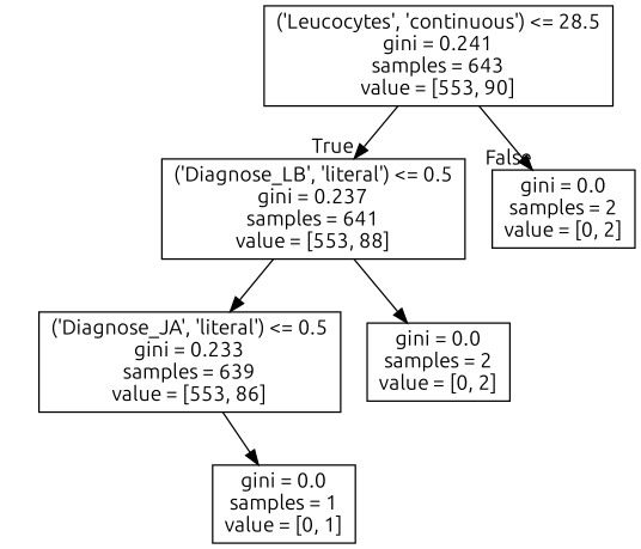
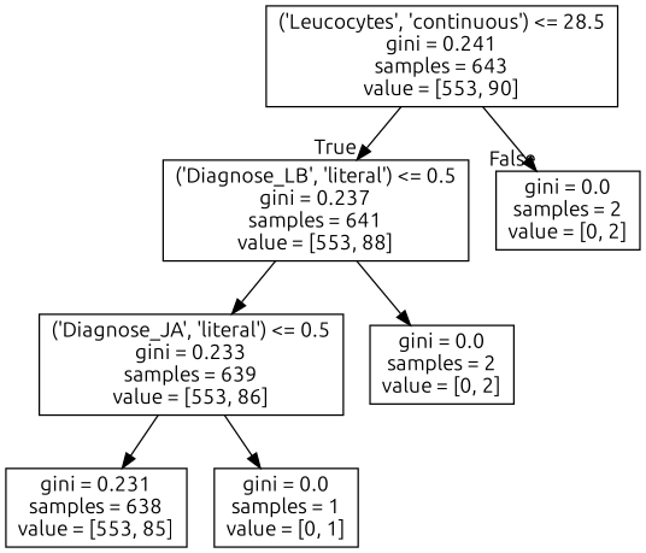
  digraph {
    fontname=Ubuntu
    node [shape=box fontname=Ubuntu]
    edge [fontname=Ubuntu]
    n1 [label="('Leucocytes', 'continuous') <= 28.5\ngini = 0.241\nsamples = 643\nvalue = [553, 90]"]
    n2 [label="('Diagnose_LB', 'literal') <= 0.5\ngini = 0.237\nsamples = 641\nvalue = [553, 88]"]
    n3 [label="gini = 0.0\nsamples = 2\nvalue = [0, 2]"]
    n4 [label="('Diagnose_JA', 'literal') <= 0.5\ngini = 0.233\nsamples = 639\nvalue = [553, 86]"]
    n5 [label="gini = 0.0\nsamples = 2\nvalue = [0, 2]"]
+   n6 [label="gini = 0.231\nsamples = 638\nvalue = [553, 85]"]
    n7 [label="gini = 0.0\nsamples = 1\nvalue = [0, 1]"]
    n1 -> n2 [headlabel=True labelangle=45 labeldistance=2.5]
    n1 -> n3 [headlabel=False labelangle=-45 labeldistance=2.5]
    n2 -> n4
    n2 -> n5
+   n4 -> n6
    n4 -> n7
  }
